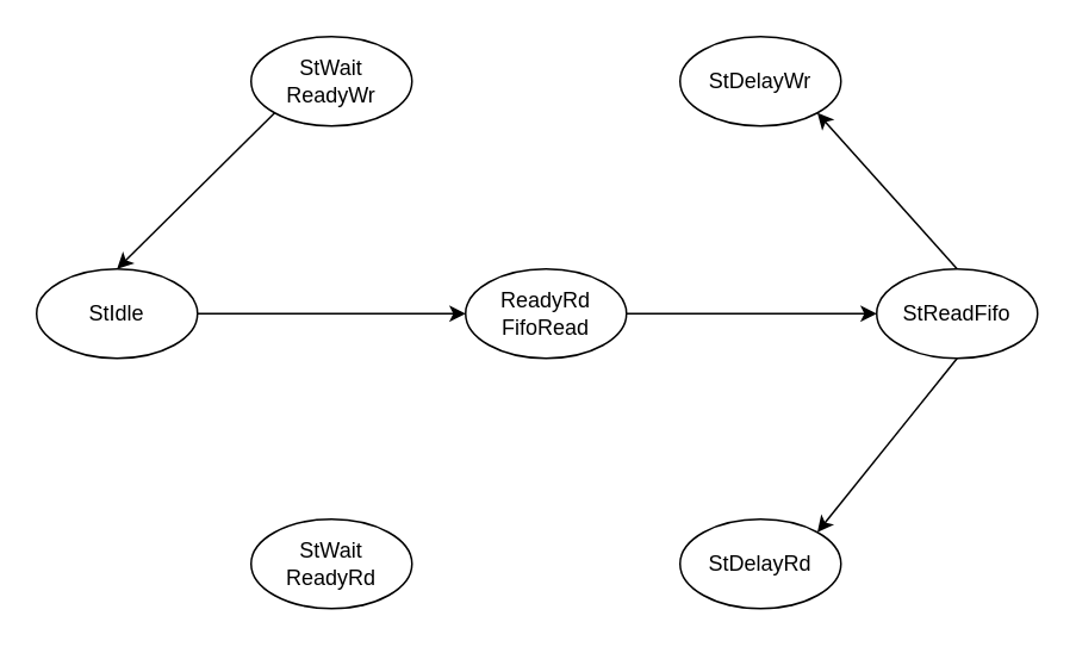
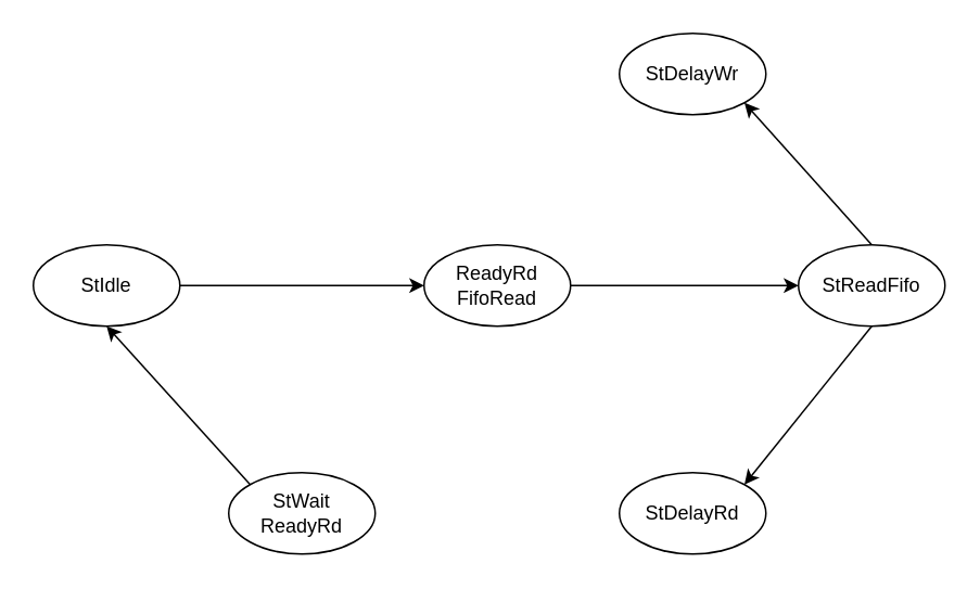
  <mxCell id="0" />
  <mxCell id="1" parent="0" />
  <mxCell id="2" style="rounded=0;orthogonalLoop=1;jettySize=auto;html=1;exitX=1;exitY=0.5;exitDx=0;exitDy=0;entryX=0;entryY=0.5;entryDx=0;entryDy=0;" edge="1" parent="1" source="3" target="5"><mxGeometry relative="1" as="geometry" /></mxCell>
  <mxCell id="3" value="StIdle" style="ellipse;whiteSpace=wrap;html=1;" vertex="1" parent="1"><mxGeometry x="20" y="150" width="90" height="50" as="geometry" /></mxCell>
  <mxCell id="4" style="rounded=0;orthogonalLoop=1;jettySize=auto;html=1;exitX=1;exitY=0.5;exitDx=0;exitDy=0;entryX=0;entryY=0.5;entryDx=0;entryDy=0;" edge="1" parent="1" source="5" target="8"><mxGeometry relative="1" as="geometry" /></mxCell>
  <mxCell id="5" value="ReadyRd&lt;br&gt;FifoRead" style="ellipse;whiteSpace=wrap;html=1;" vertex="1" parent="1"><mxGeometry x="260" y="150" width="90" height="50" as="geometry" /></mxCell>
  <mxCell id="6" style="rounded=0;orthogonalLoop=1;jettySize=auto;html=1;exitX=0.5;exitY=0;exitDx=0;exitDy=0;entryX=1;entryY=1;entryDx=0;entryDy=0;" edge="1" parent="1" source="8" target="9"><mxGeometry relative="1" as="geometry" /></mxCell>
  <mxCell id="7" style="rounded=0;orthogonalLoop=1;jettySize=auto;html=1;exitX=0.5;exitY=1;exitDx=0;exitDy=0;entryX=1;entryY=0;entryDx=0;entryDy=0;" edge="1" parent="1" source="8" target="12"><mxGeometry relative="1" as="geometry" /></mxCell>
  <mxCell id="8" value="StReadFifo" style="ellipse;whiteSpace=wrap;html=1;" vertex="1" parent="1"><mxGeometry x="490" y="150" width="90" height="50" as="geometry" /></mxCell>
  <mxCell id="9" value="StDelayWr" style="ellipse;whiteSpace=wrap;html=1;" vertex="1" parent="1"><mxGeometry x="380" y="20" width="90" height="50" as="geometry" /></mxCell>
- <mxCell id="10" style="rounded=0;orthogonalLoop=1;jettySize=auto;html=1;exitX=0;exitY=1;exitDx=0;exitDy=0;entryX=0.5;entryY=0;entryDx=0;entryDy=0;" edge="1" parent="1" source="11" target="3"><mxGeometry relative="1" as="geometry" /></mxCell>
- <mxCell id="11" value="StWait&lt;br&gt;ReadyWr" style="ellipse;whiteSpace=wrap;html=1;" vertex="1" parent="1"><mxGeometry x="140" y="20" width="90" height="50" as="geometry" /></mxCell>
  <mxCell id="12" value="StDelayRd" style="ellipse;whiteSpace=wrap;html=1;" vertex="1" parent="1"><mxGeometry x="380" y="290" width="90" height="50" as="geometry" /></mxCell>
+ <mxCell id="13" style="rounded=0;orthogonalLoop=1;jettySize=auto;html=1;exitX=0;exitY=0;exitDx=0;exitDy=0;entryX=0.5;entryY=1;entryDx=0;entryDy=0;" edge="1" parent="1" source="14" target="3"><mxGeometry relative="1" as="geometry" /></mxCell>
  <mxCell id="14" value="StWait&lt;br&gt;ReadyRd" style="ellipse;whiteSpace=wrap;html=1;" vertex="1" parent="1"><mxGeometry x="140" y="290" width="90" height="50" as="geometry" /></mxCell>
